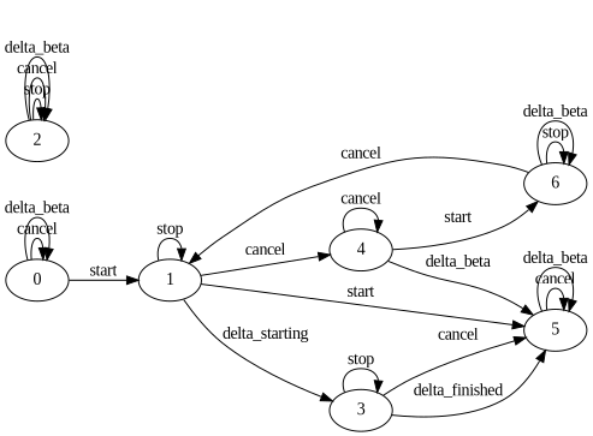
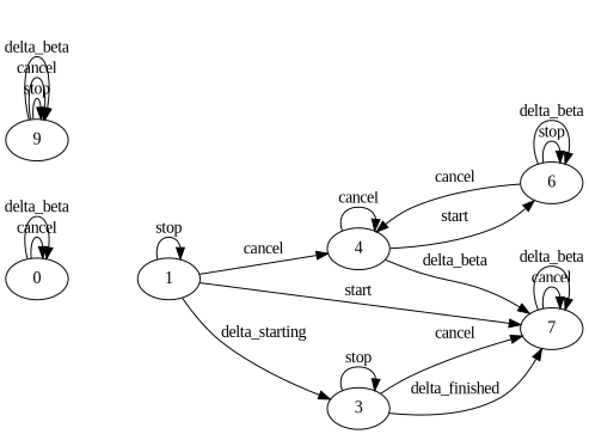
  digraph {
    fontname="Liberation Serif"
    rankdir=LR
    node [fontname="Liberation Serif"]
    edge [fontname="Liberation Serif"]
    0
    1
    4
    n4 [label=3]
-   7 [label=5]
-   2
+   7
+   2 [label=9]
    6
    0 -> 0 [label=cancel]
    0 -> 0 [label=delta_beta]
-   0 -> 1 [label=start]
    1 -> 1 [label=stop]
    1 -> 4 [label=cancel]
    1 -> n4 [label=delta_starting]
    1 -> 7 [label=start]
    4 -> 4 [label=cancel]
    4 -> 7 [label=delta_beta]
    4 -> 6 [label=start]
    n4 -> n4 [label=stop]
    n4 -> 7 [label=cancel]
    n4 -> 7 [label=delta_finished]
    7 -> 7 [label=cancel]
    7 -> 7 [label=delta_beta]
    2 -> 2 [label=stop]
    2 -> 2 [label=cancel]
    2 -> 2 [label=delta_beta]
-   6 -> 1 [label=cancel]
+   6 -> 4 [label=cancel]
    6 -> 6 [label=stop]
    6 -> 6 [label=delta_beta]
  }
